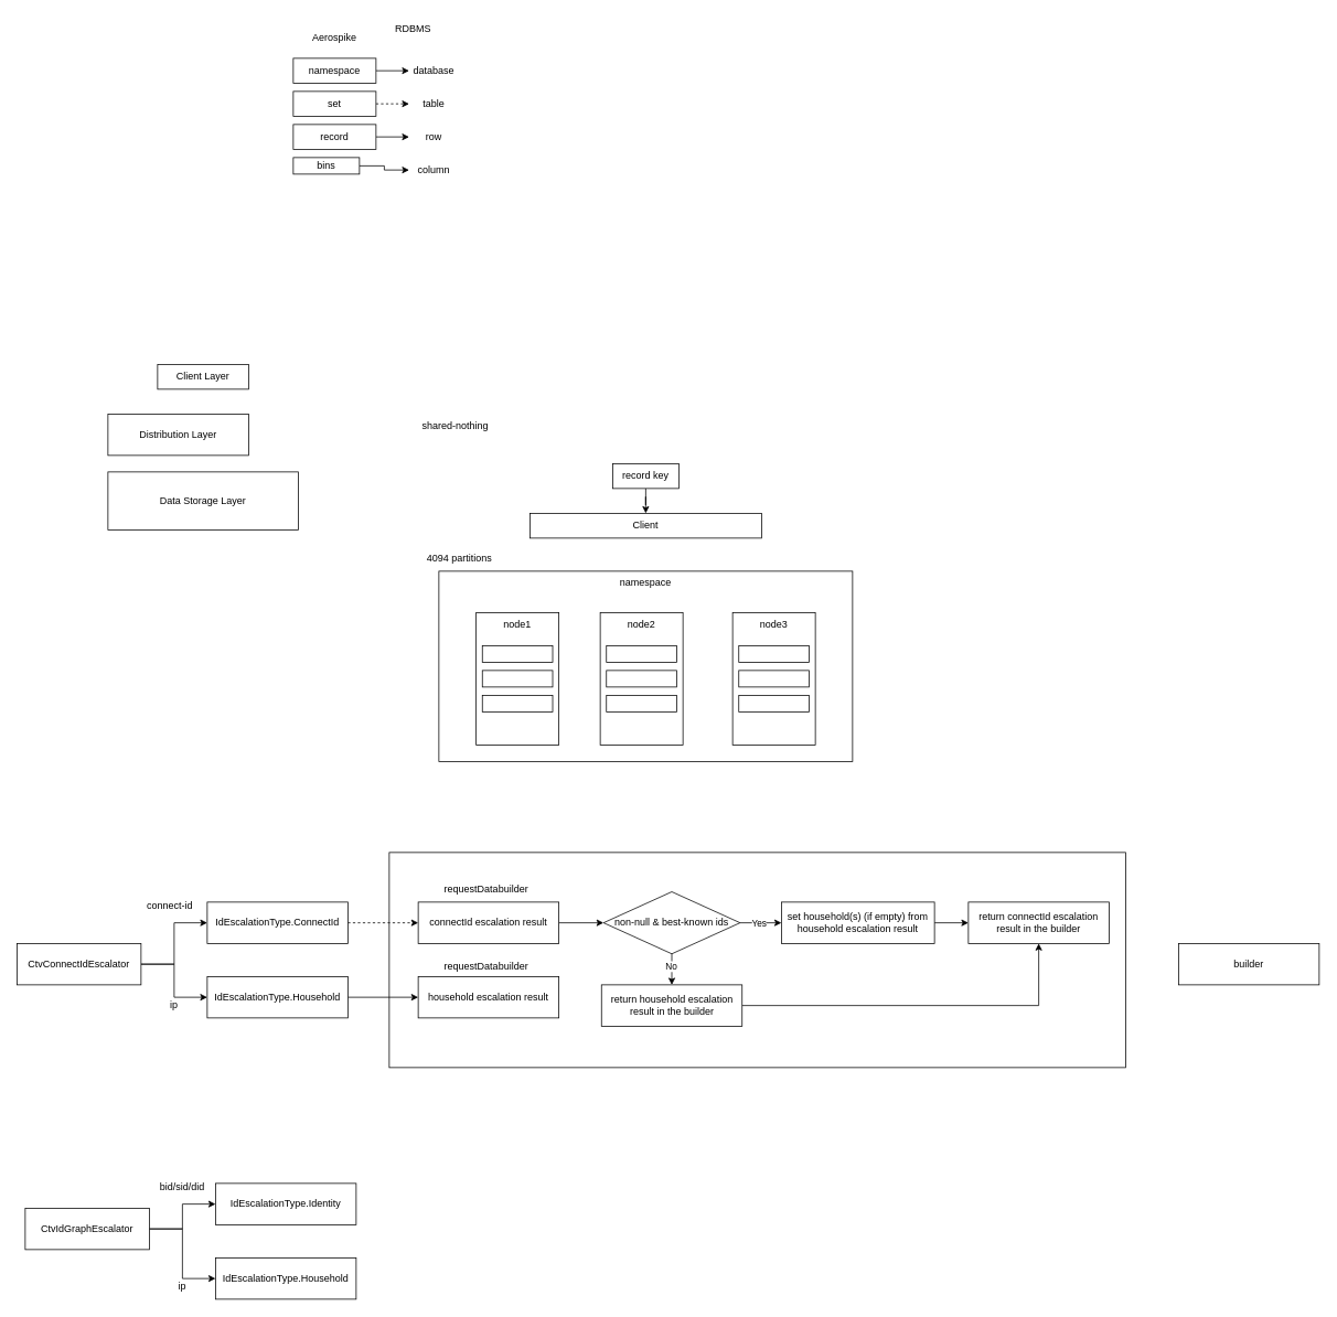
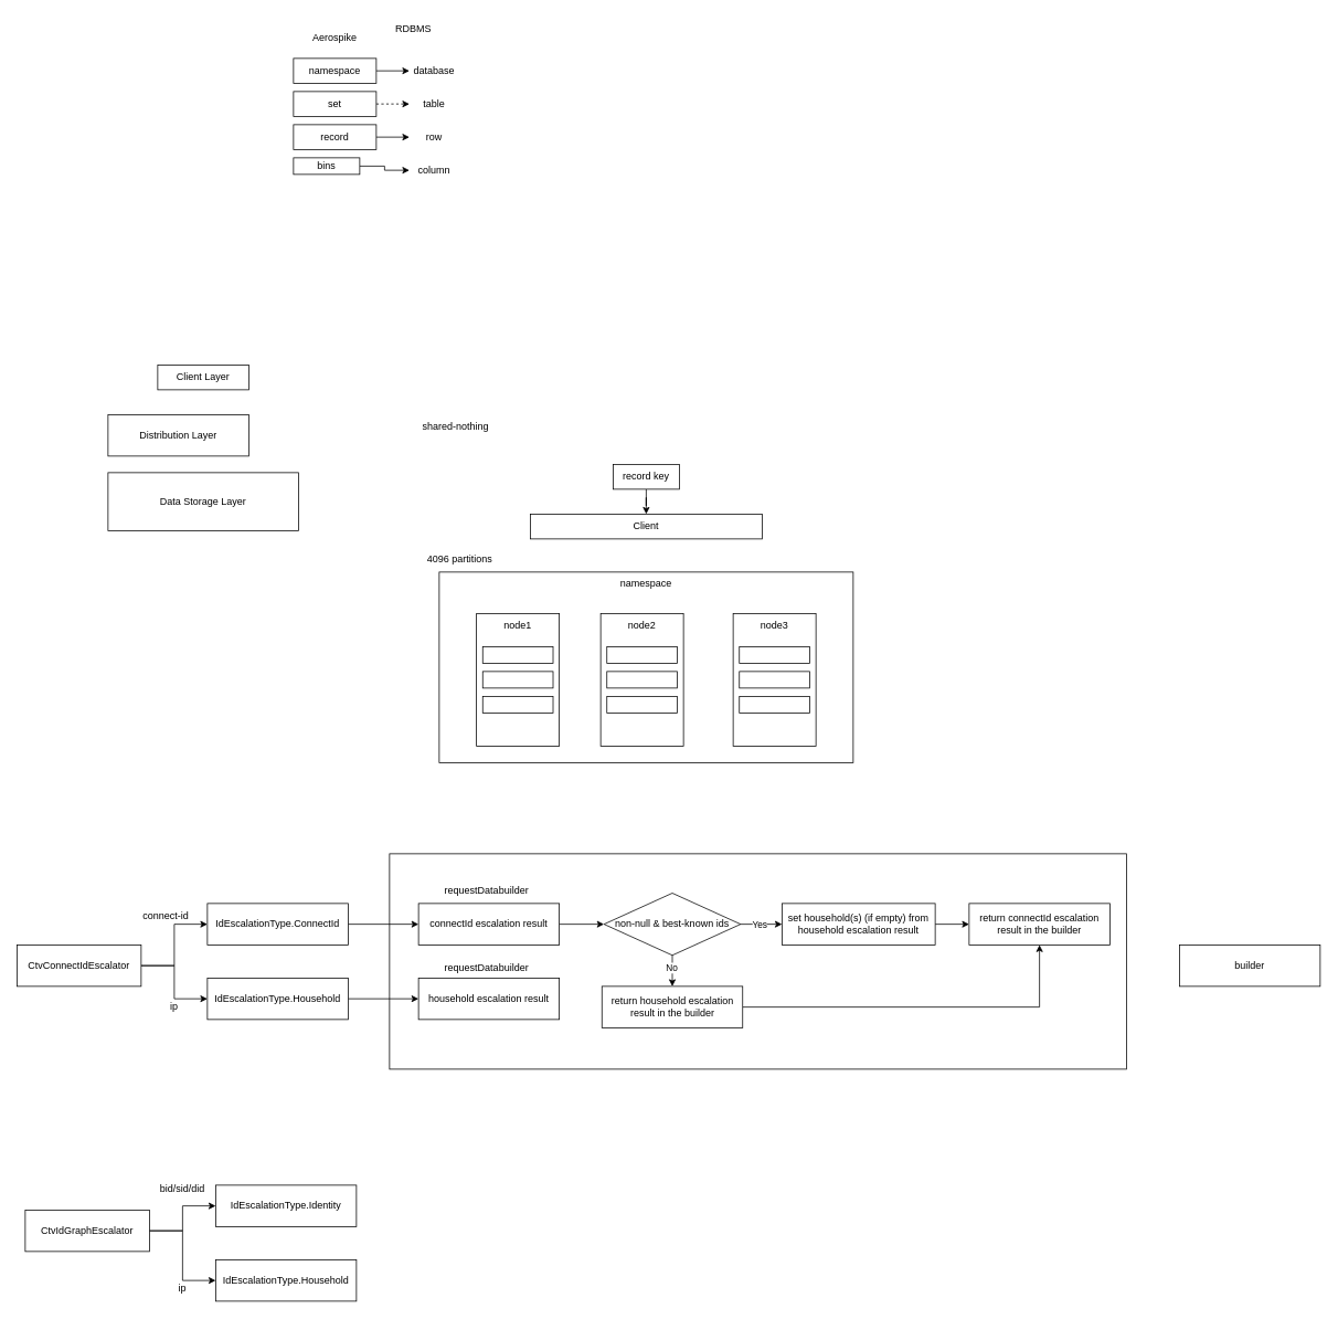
  <mxCell id="0" />
  <mxCell id="1" parent="0" />
  <mxCell id="2" value="" style="rounded=0;whiteSpace=wrap;html=1;" vertex="1" parent="1"><mxGeometry x="470" y="1030" width="890" height="260" as="geometry" /></mxCell>
  <mxCell id="3" value="namespace" style="rounded=0;whiteSpace=wrap;html=1;verticalAlign=top;" parent="1" vertex="1"><mxGeometry x="530" y="690" width="500" height="230" as="geometry" /></mxCell>
  <mxCell id="4" value="Client Layer" style="rounded=0;whiteSpace=wrap;html=1;" parent="1" vertex="1"><mxGeometry x="190" y="440" width="110" height="30" as="geometry" /></mxCell>
  <mxCell id="5" value="Distribution Layer" style="rounded=0;whiteSpace=wrap;html=1;" parent="1" vertex="1"><mxGeometry x="130" y="500" width="170" height="50" as="geometry" /></mxCell>
  <mxCell id="6" value="Data Storage Layer" style="rounded=0;whiteSpace=wrap;html=1;" parent="1" vertex="1"><mxGeometry x="130" y="570" width="230" height="70" as="geometry" /></mxCell>
  <mxCell id="7" value="" style="edgeStyle=orthogonalEdgeStyle;rounded=0;orthogonalLoop=1;jettySize=auto;html=1;" parent="1" source="8" target="14" edge="1"><mxGeometry relative="1" as="geometry" /></mxCell>
  <mxCell id="8" value="namespace" style="rounded=0;whiteSpace=wrap;html=1;" parent="1" vertex="1"><mxGeometry x="354" y="70" width="100" height="30" as="geometry" /></mxCell>
  <mxCell id="9" style="edgeStyle=orthogonalEdgeStyle;rounded=0;orthogonalLoop=1;jettySize=auto;html=1;entryX=0;entryY=0.5;entryDx=0;entryDy=0;dashed=1;" parent="1" source="10" target="13" edge="1"><mxGeometry relative="1" as="geometry" /></mxCell>
  <mxCell id="10" value="set" style="rounded=0;whiteSpace=wrap;html=1;" parent="1" vertex="1"><mxGeometry x="354" y="110" width="100" height="30" as="geometry" /></mxCell>
  <mxCell id="11" style="edgeStyle=orthogonalEdgeStyle;rounded=0;orthogonalLoop=1;jettySize=auto;html=1;entryX=0;entryY=0.5;entryDx=0;entryDy=0;" parent="1" source="12" target="15" edge="1"><mxGeometry relative="1" as="geometry" /></mxCell>
  <mxCell id="12" value="record" style="rounded=0;whiteSpace=wrap;html=1;" parent="1" vertex="1"><mxGeometry x="354" y="150" width="100" height="30" as="geometry" /></mxCell>
  <mxCell id="13" value="table" style="text;html=1;strokeColor=none;fillColor=none;align=center;verticalAlign=middle;whiteSpace=wrap;rounded=0;" parent="1" vertex="1"><mxGeometry x="494" y="110" width="60" height="30" as="geometry" /></mxCell>
  <mxCell id="14" value="database" style="text;html=1;strokeColor=none;fillColor=none;align=center;verticalAlign=middle;whiteSpace=wrap;rounded=0;" parent="1" vertex="1"><mxGeometry x="494" y="70" width="60" height="30" as="geometry" /></mxCell>
  <mxCell id="15" value="row" style="text;html=1;strokeColor=none;fillColor=none;align=center;verticalAlign=middle;whiteSpace=wrap;rounded=0;" parent="1" vertex="1"><mxGeometry x="494" y="150" width="60" height="30" as="geometry" /></mxCell>
  <mxCell id="16" style="edgeStyle=orthogonalEdgeStyle;rounded=0;orthogonalLoop=1;jettySize=auto;html=1;" parent="1" source="17" target="18" edge="1"><mxGeometry relative="1" as="geometry" /></mxCell>
  <mxCell id="17" value="bins" style="rounded=0;whiteSpace=wrap;html=1;" parent="1" vertex="1"><mxGeometry x="354" y="190" width="80" height="20" as="geometry" /></mxCell>
  <mxCell id="18" value="column" style="text;html=1;strokeColor=none;fillColor=none;align=center;verticalAlign=middle;whiteSpace=wrap;rounded=0;" parent="1" vertex="1"><mxGeometry x="494" y="190" width="60" height="30" as="geometry" /></mxCell>
  <mxCell id="19" value="RDBMS" style="text;html=1;strokeColor=none;fillColor=none;align=center;verticalAlign=middle;whiteSpace=wrap;rounded=0;" parent="1" vertex="1"><mxGeometry x="469" y="20" width="60" height="30" as="geometry" /></mxCell>
  <mxCell id="20" value="Aerospike" style="text;html=1;strokeColor=none;fillColor=none;align=center;verticalAlign=middle;whiteSpace=wrap;rounded=0;" parent="1" vertex="1"><mxGeometry x="374" y="30" width="60" height="30" as="geometry" /></mxCell>
  <mxCell id="21" value="shared-nothing" style="text;html=1;strokeColor=none;fillColor=none;align=center;verticalAlign=middle;whiteSpace=wrap;rounded=0;" parent="1" vertex="1"><mxGeometry x="500" y="500" width="100" height="30" as="geometry" /></mxCell>
  <mxCell id="22" value="node1" style="rounded=0;whiteSpace=wrap;html=1;verticalAlign=top;" parent="1" vertex="1"><mxGeometry x="575" y="740" width="100" height="160" as="geometry" /></mxCell>
  <mxCell id="23" value="node2" style="rounded=0;whiteSpace=wrap;html=1;verticalAlign=top;" parent="1" vertex="1"><mxGeometry x="725" y="740" width="100" height="160" as="geometry" /></mxCell>
  <mxCell id="24" value="node3" style="rounded=0;whiteSpace=wrap;html=1;verticalAlign=top;" parent="1" vertex="1"><mxGeometry x="885" y="740" width="100" height="160" as="geometry" /></mxCell>
  <mxCell id="25" value="" style="edgeStyle=orthogonalEdgeStyle;rounded=0;orthogonalLoop=1;jettySize=auto;html=1;" parent="1" source="26" target="27" edge="1"><mxGeometry relative="1" as="geometry" /></mxCell>
  <mxCell id="26" value="record key" style="rounded=0;whiteSpace=wrap;html=1;" parent="1" vertex="1"><mxGeometry x="740" y="560" width="80" height="30" as="geometry" /></mxCell>
  <mxCell id="27" value="Client" style="rounded=0;whiteSpace=wrap;html=1;" parent="1" vertex="1"><mxGeometry x="640" y="620" width="280" height="30" as="geometry" /></mxCell>
  <mxCell id="28" value="" style="rounded=0;whiteSpace=wrap;html=1;verticalAlign=middle;" parent="1" vertex="1"><mxGeometry x="582.5" y="780" width="85" height="20" as="geometry" /></mxCell>
  <mxCell id="29" value="" style="rounded=0;whiteSpace=wrap;html=1;verticalAlign=middle;" parent="1" vertex="1"><mxGeometry x="582.5" y="810" width="85" height="20" as="geometry" /></mxCell>
  <mxCell id="30" value="" style="rounded=0;whiteSpace=wrap;html=1;verticalAlign=middle;" parent="1" vertex="1"><mxGeometry x="582.5" y="840" width="85" height="20" as="geometry" /></mxCell>
  <mxCell id="31" value="" style="rounded=0;whiteSpace=wrap;html=1;verticalAlign=middle;" parent="1" vertex="1"><mxGeometry x="732.5" y="780" width="85" height="20" as="geometry" /></mxCell>
  <mxCell id="32" value="" style="rounded=0;whiteSpace=wrap;html=1;verticalAlign=middle;" parent="1" vertex="1"><mxGeometry x="732.5" y="810" width="85" height="20" as="geometry" /></mxCell>
  <mxCell id="33" value="" style="rounded=0;whiteSpace=wrap;html=1;verticalAlign=middle;" parent="1" vertex="1"><mxGeometry x="732.5" y="840" width="85" height="20" as="geometry" /></mxCell>
  <mxCell id="34" value="" style="rounded=0;whiteSpace=wrap;html=1;verticalAlign=middle;" parent="1" vertex="1"><mxGeometry x="892.5" y="780" width="85" height="20" as="geometry" /></mxCell>
  <mxCell id="35" value="" style="rounded=0;whiteSpace=wrap;html=1;verticalAlign=middle;" parent="1" vertex="1"><mxGeometry x="892.5" y="810" width="85" height="20" as="geometry" /></mxCell>
  <mxCell id="36" value="" style="rounded=0;whiteSpace=wrap;html=1;verticalAlign=middle;" parent="1" vertex="1"><mxGeometry x="892.5" y="840" width="85" height="20" as="geometry" /></mxCell>
- <mxCell id="37" value="4094 partitions" style="text;html=1;strokeColor=none;fillColor=none;align=center;verticalAlign=middle;whiteSpace=wrap;rounded=0;" parent="1" vertex="1"><mxGeometry x="500" y="660" width="110" height="30" as="geometry" /></mxCell>
+ <mxCell id="37" value="4096 partitions" style="text;html=1;strokeColor=none;fillColor=none;align=center;verticalAlign=middle;whiteSpace=wrap;rounded=0;" parent="1" vertex="1"><mxGeometry x="500" y="660" width="110" height="30" as="geometry" /></mxCell>
  <mxCell id="38" style="edgeStyle=orthogonalEdgeStyle;rounded=0;orthogonalLoop=1;jettySize=auto;html=1;entryX=0;entryY=0.5;entryDx=0;entryDy=0;" edge="1" parent="1" source="40" target="45"><mxGeometry relative="1" as="geometry" /></mxCell>
  <mxCell id="39" style="edgeStyle=orthogonalEdgeStyle;rounded=0;orthogonalLoop=1;jettySize=auto;html=1;entryX=0;entryY=0.5;entryDx=0;entryDy=0;" edge="1" parent="1" source="40" target="47"><mxGeometry relative="1" as="geometry" /></mxCell>
  <mxCell id="40" value="CtvConnectIdEscalator" style="rounded=0;whiteSpace=wrap;html=1;" vertex="1" parent="1"><mxGeometry x="20" y="1140" width="150" height="50" as="geometry" /></mxCell>
  <mxCell id="41" style="edgeStyle=orthogonalEdgeStyle;rounded=0;orthogonalLoop=1;jettySize=auto;html=1;entryX=0;entryY=0.5;entryDx=0;entryDy=0;" edge="1" parent="1" source="43" target="48"><mxGeometry relative="1" as="geometry" /></mxCell>
  <mxCell id="42" style="edgeStyle=orthogonalEdgeStyle;rounded=0;orthogonalLoop=1;jettySize=auto;html=1;entryX=0;entryY=0.5;entryDx=0;entryDy=0;" edge="1" parent="1" source="43" target="49"><mxGeometry relative="1" as="geometry" /></mxCell>
  <mxCell id="43" value="CtvIdGraphEscalator" style="rounded=0;whiteSpace=wrap;html=1;" vertex="1" parent="1"><mxGeometry x="30" y="1460" width="150" height="50" as="geometry" /></mxCell>
- <mxCell id="44" value="" style="edgeStyle=orthogonalEdgeStyle;rounded=0;orthogonalLoop=1;jettySize=auto;html=1;dashed=1;" edge="1" parent="1" source="45" target="51"><mxGeometry relative="1" as="geometry" /></mxCell>
+ <mxCell id="44" value="" style="edgeStyle=orthogonalEdgeStyle;rounded=0;orthogonalLoop=1;jettySize=auto;html=1;" edge="1" parent="1" source="45" target="51"><mxGeometry relative="1" as="geometry" /></mxCell>
  <mxCell id="45" value="IdEscalationType.ConnectId" style="rounded=0;whiteSpace=wrap;html=1;" vertex="1" parent="1"><mxGeometry x="250" y="1090" width="170" height="50" as="geometry" /></mxCell>
  <mxCell id="46" value="" style="edgeStyle=orthogonalEdgeStyle;rounded=0;orthogonalLoop=1;jettySize=auto;html=1;" edge="1" parent="1" source="47" target="52"><mxGeometry relative="1" as="geometry" /></mxCell>
  <mxCell id="47" value="IdEscalationType.Household" style="rounded=0;whiteSpace=wrap;html=1;" vertex="1" parent="1"><mxGeometry x="250" y="1180" width="170" height="50" as="geometry" /></mxCell>
  <mxCell id="48" value="IdEscalationType.Identity" style="rounded=0;whiteSpace=wrap;html=1;" vertex="1" parent="1"><mxGeometry x="260" y="1430" width="170" height="50" as="geometry" /></mxCell>
  <mxCell id="49" value="IdEscalationType.Household" style="rounded=0;whiteSpace=wrap;html=1;" vertex="1" parent="1"><mxGeometry x="260" y="1520" width="170" height="50" as="geometry" /></mxCell>
  <mxCell id="50" style="edgeStyle=orthogonalEdgeStyle;rounded=0;orthogonalLoop=1;jettySize=auto;html=1;entryX=0;entryY=0.5;entryDx=0;entryDy=0;" edge="1" parent="1" source="51" target="62"><mxGeometry relative="1" as="geometry" /></mxCell>
  <mxCell id="51" value="connectId escalation result" style="rounded=0;whiteSpace=wrap;html=1;" vertex="1" parent="1"><mxGeometry x="505" y="1090" width="170" height="50" as="geometry" /></mxCell>
  <mxCell id="52" value="household escalation result" style="rounded=0;whiteSpace=wrap;html=1;" vertex="1" parent="1"><mxGeometry x="505" y="1180" width="170" height="50" as="geometry" /></mxCell>
- <mxCell id="53" value="connect-id" style="text;html=1;strokeColor=none;fillColor=none;align=center;verticalAlign=middle;whiteSpace=wrap;rounded=0;" vertex="1" parent="1"><mxGeometry x="175" y="1080" width="60" height="30" as="geometry" /></mxCell>
+ <mxCell id="53" value="connect-id" style="text;html=1;strokeColor=none;fillColor=none;align=center;verticalAlign=middle;whiteSpace=wrap;rounded=0;" vertex="1" parent="1"><mxGeometry x="170" y="1090" width="60" height="30" as="geometry" /></mxCell>
  <mxCell id="54" value="ip" style="text;html=1;strokeColor=none;fillColor=none;align=center;verticalAlign=middle;whiteSpace=wrap;rounded=0;" vertex="1" parent="1"><mxGeometry x="180" y="1200" width="60" height="30" as="geometry" /></mxCell>
  <mxCell id="55" value="bid/sid/did" style="text;html=1;strokeColor=none;fillColor=none;align=center;verticalAlign=middle;whiteSpace=wrap;rounded=0;" vertex="1" parent="1"><mxGeometry x="190" y="1420" width="60" height="30" as="geometry" /></mxCell>
  <mxCell id="56" value="ip" style="text;html=1;strokeColor=none;fillColor=none;align=center;verticalAlign=middle;whiteSpace=wrap;rounded=0;" vertex="1" parent="1"><mxGeometry x="190" y="1540" width="60" height="30" as="geometry" /></mxCell>
  <mxCell id="57" value="builder" style="rounded=0;whiteSpace=wrap;html=1;" vertex="1" parent="1"><mxGeometry x="1424" y="1140" width="170" height="50" as="geometry" /></mxCell>
  <mxCell id="58" value="" style="edgeStyle=orthogonalEdgeStyle;rounded=0;orthogonalLoop=1;jettySize=auto;html=1;" edge="1" parent="1" source="62" target="64"><mxGeometry relative="1" as="geometry" /></mxCell>
  <mxCell id="59" value="Yes" style="edgeLabel;html=1;align=center;verticalAlign=middle;resizable=0;points=[];" vertex="1" connectable="0" parent="58"><mxGeometry x="0.015" y="1" relative="1" as="geometry"><mxPoint x="-3" y="1" as="offset" /></mxGeometry></mxCell>
  <mxCell id="60" value="" style="edgeStyle=orthogonalEdgeStyle;rounded=0;orthogonalLoop=1;jettySize=auto;html=1;" edge="1" parent="1" source="62" target="66"><mxGeometry relative="1" as="geometry" /></mxCell>
  <mxCell id="61" value="No" style="edgeLabel;html=1;align=center;verticalAlign=middle;resizable=0;points=[];" vertex="1" connectable="0" parent="60"><mxGeometry x="-0.286" y="-1" relative="1" as="geometry"><mxPoint as="offset" /></mxGeometry></mxCell>
  <mxCell id="62" value="non-null &amp;amp; best-known ids" style="rhombus;whiteSpace=wrap;html=1;" vertex="1" parent="1"><mxGeometry x="729" y="1077.5" width="165" height="75" as="geometry" /></mxCell>
  <mxCell id="63" value="" style="edgeStyle=orthogonalEdgeStyle;rounded=0;orthogonalLoop=1;jettySize=auto;html=1;" edge="1" parent="1" source="64" target="67"><mxGeometry relative="1" as="geometry" /></mxCell>
  <mxCell id="64" value="set household(s) (if empty) from household escalation result" style="rounded=0;whiteSpace=wrap;html=1;" vertex="1" parent="1"><mxGeometry x="944" y="1090" width="185" height="50" as="geometry" /></mxCell>
  <mxCell id="65" style="edgeStyle=orthogonalEdgeStyle;rounded=0;orthogonalLoop=1;jettySize=auto;html=1;" edge="1" parent="1" source="66" target="67"><mxGeometry relative="1" as="geometry" /></mxCell>
  <mxCell id="66" value="return household escalation result in the builder" style="rounded=0;whiteSpace=wrap;html=1;" vertex="1" parent="1"><mxGeometry x="726.5" y="1190" width="170" height="50" as="geometry" /></mxCell>
  <mxCell id="67" value="return connectId&amp;nbsp;escalation result in the builder" style="rounded=0;whiteSpace=wrap;html=1;" vertex="1" parent="1"><mxGeometry x="1170" y="1090" width="170" height="50" as="geometry" /></mxCell>
  <mxCell id="68" value="requestDatabuilder" style="text;html=1;strokeColor=none;fillColor=none;align=center;verticalAlign=middle;whiteSpace=wrap;rounded=0;" vertex="1" parent="1"><mxGeometry x="525" y="1060" width="125" height="30" as="geometry" /></mxCell>
  <mxCell id="69" value="requestDatabuilder" style="text;html=1;strokeColor=none;fillColor=none;align=center;verticalAlign=middle;whiteSpace=wrap;rounded=0;" vertex="1" parent="1"><mxGeometry x="525" y="1152.5" width="125" height="30" as="geometry" /></mxCell>
